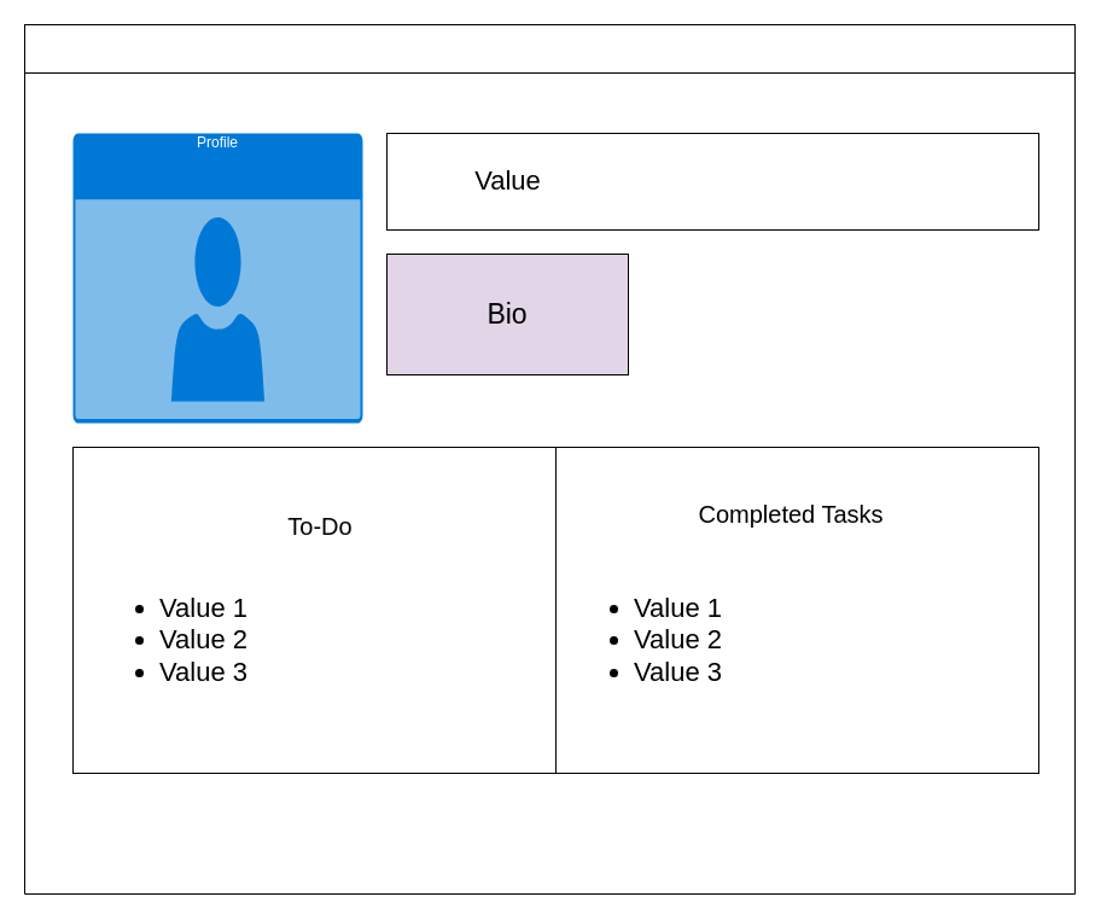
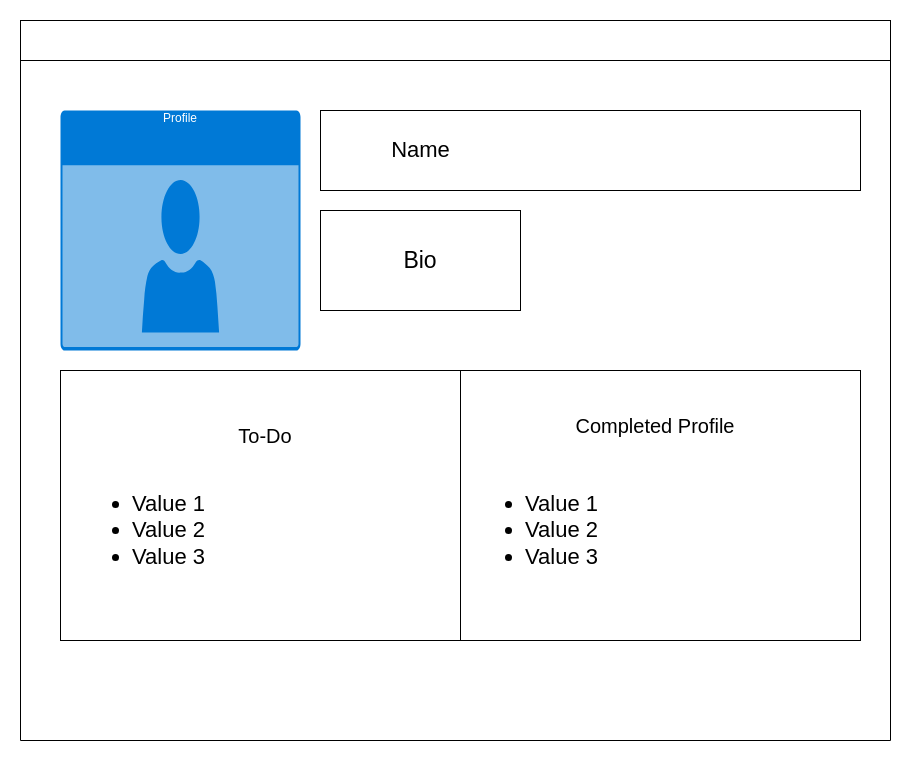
  <mxCell id="0" />
  <mxCell id="1" parent="0" />
  <mxCell id="2" value="To" style="swimlane;" vertex="1" parent="1"><mxGeometry x="20" y="20" width="870" height="720" as="geometry" /></mxCell>
  <mxCell id="3" value="" style="rounded=0;whiteSpace=wrap;html=1;" vertex="1" parent="2"><mxGeometry width="870" height="40" as="geometry" /></mxCell>
  <mxCell id="4" value="Profile" style="html=1;whiteSpace=wrap;strokeColor=none;fillColor=#0079D6;labelPosition=center;verticalLabelPosition=middle;verticalAlign=top;align=center;fontSize=12;outlineConnect=0;spacingTop=-6;fontColor=#FFFFFF;sketch=0;shape=mxgraph.sitemap.profile;" vertex="1" parent="2"><mxGeometry x="40" y="90" width="240" height="240" as="geometry" /></mxCell>
  <mxCell id="5" value="Text" style="text;html=1;strokeColor=none;fillColor=none;align=center;verticalAlign=middle;whiteSpace=wrap;rounded=0;" vertex="1" parent="2"><mxGeometry x="355" y="240" width="60" height="30" as="geometry" /></mxCell>
- <mxCell id="6" value="Bio" style="whiteSpace=wrap;html=1;fontSize=23;fillColor=#e1d5e7;" vertex="1" parent="2"><mxGeometry x="300" y="190" width="200" height="100" as="geometry" /></mxCell>
- <mxCell id="7" value="Value" style="text;html=1;strokeColor=none;fillColor=none;align=center;verticalAlign=middle;whiteSpace=wrap;rounded=0;fontSize=22;" vertex="1" parent="2"><mxGeometry x="167.5" y="90" width="465" height="80" as="geometry" /></mxCell>
+ <mxCell id="6" value="Bio" style="whiteSpace=wrap;html=1;fontSize=23;" vertex="1" parent="2"><mxGeometry x="300" y="190" width="200" height="100" as="geometry" /></mxCell>
+ <mxCell id="7" value="Name" style="text;html=1;strokeColor=none;fillColor=none;align=center;verticalAlign=middle;whiteSpace=wrap;rounded=0;fontSize=22;" vertex="1" parent="2"><mxGeometry x="167.5" y="90" width="465" height="80" as="geometry" /></mxCell>
  <mxCell id="8" value="" style="rounded=0;whiteSpace=wrap;html=1;" vertex="1" parent="2"><mxGeometry x="40" y="350" width="800" height="270" as="geometry" /></mxCell>
- <mxCell id="9" value="Completed Tasks" style="text;html=1;strokeColor=none;fillColor=none;align=center;verticalAlign=middle;whiteSpace=wrap;rounded=0;fontSize=20;" vertex="1" parent="2"><mxGeometry x="450" y="360" width="370" height="90" as="geometry" /></mxCell>
+ <mxCell id="9" value="Completed Profile" style="text;html=1;strokeColor=none;fillColor=none;align=center;verticalAlign=middle;whiteSpace=wrap;rounded=0;fontSize=20;" vertex="1" parent="2"><mxGeometry x="450" y="360" width="370" height="90" as="geometry" /></mxCell>
  <mxCell id="10" value="" style="endArrow=none;html=1;rounded=0;entryX=0.5;entryY=0;entryDx=0;entryDy=0;exitX=0.5;exitY=1;exitDx=0;exitDy=0;" edge="1" parent="2" source="8" target="8"><mxGeometry width="50" height="50" relative="1" as="geometry"><mxPoint x="430" y="660" as="sourcePoint" /><mxPoint x="410" y="330" as="targetPoint" /></mxGeometry></mxCell>
  <mxCell id="11" value="To-Do" style="text;html=1;strokeColor=none;fillColor=none;align=center;verticalAlign=middle;whiteSpace=wrap;rounded=0;fontSize=20;" vertex="1" parent="2"><mxGeometry x="60" y="370" width="370" height="90" as="geometry" /></mxCell>
  <mxCell id="12" value="&lt;ul style=&quot;font-size: 22px;&quot;&gt;&lt;li style=&quot;font-size: 22px;&quot;&gt;Value 1&lt;/li&gt;&lt;li style=&quot;font-size: 22px;&quot;&gt;Value 2&lt;/li&gt;&lt;li style=&quot;font-size: 22px;&quot;&gt;Value 3&lt;/li&gt;&lt;/ul&gt;" style="text;strokeColor=none;fillColor=none;html=1;whiteSpace=wrap;verticalAlign=middle;overflow=hidden;fontSize=22;" vertex="1" parent="2"><mxGeometry x="70" y="430" width="220" height="160" as="geometry" /></mxCell>
  <mxCell id="13" value="&lt;ul style=&quot;font-size: 22px;&quot;&gt;&lt;li style=&quot;font-size: 22px;&quot;&gt;Value 1&lt;/li&gt;&lt;li style=&quot;font-size: 22px;&quot;&gt;Value 2&lt;/li&gt;&lt;li style=&quot;font-size: 22px;&quot;&gt;Value 3&lt;/li&gt;&lt;/ul&gt;" style="text;strokeColor=none;fillColor=none;html=1;whiteSpace=wrap;verticalAlign=middle;overflow=hidden;fontSize=22;" vertex="1" parent="2"><mxGeometry x="462.5" y="430" width="220" height="160" as="geometry" /></mxCell>
  <mxCell id="14" value="" style="rounded=0;whiteSpace=wrap;html=1;fillColor=none;" vertex="1" parent="2"><mxGeometry x="300" y="90" width="540" height="80" as="geometry" /></mxCell>
